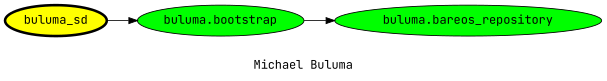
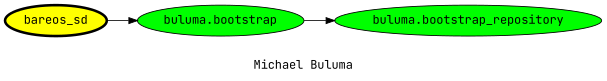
  digraph {
    fontname="JetBrains Mono"
    label="Michael Buluma"
    rankdir=LR
    node [fillcolor=green fontname="JetBrains Mono" style=filled]
    edge [fontname="JetBrains Mono"]
-   bareos_sd [fillcolor=yellow penwidth=3 label=buluma_sd]
+   bareos_sd [fillcolor=yellow penwidth=3]
    "buluma.bootstrap"
-   "buluma.bareos_repository"
+   "buluma.bareos_repository" [label="buluma.bootstrap_repository"]
    bareos_sd -> "buluma.bootstrap"
    "buluma.bootstrap" -> "buluma.bareos_repository"
  }
